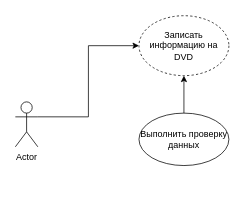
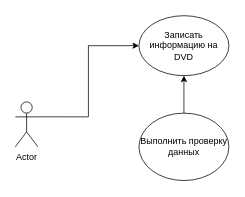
  <mxCell id="0" />
  <mxCell id="1" parent="0" />
  <mxCell id="2" style="edgeStyle=orthogonalEdgeStyle;rounded=0;orthogonalLoop=1;jettySize=auto;html=1;exitX=1;exitY=0.333;exitDx=0;exitDy=0;exitPerimeter=0;entryX=0;entryY=0.5;entryDx=0;entryDy=0;" edge="1" parent="1" source="3" target="4"><mxGeometry relative="1" as="geometry" /></mxCell>
  <mxCell id="3" value="Actor" style="shape=umlActor;verticalLabelPosition=bottom;verticalAlign=top;html=1;outlineConnect=0;" vertex="1" parent="1"><mxGeometry x="20" y="135" width="30" height="60" as="geometry" /></mxCell>
- <mxCell id="4" value="Записать информацию на DVD" style="ellipse;whiteSpace=wrap;html=1;dashed=1;" vertex="1" parent="1"><mxGeometry x="185" y="20" width="120" height="80" as="geometry" /></mxCell>
- <mxCell id="5" value="Выполнить проверку данных" style="ellipse;whiteSpace=wrap;html=1;" vertex="1" parent="1"><mxGeometry x="185" y="150" width="120" height="70" as="geometry" /></mxCell>
+ <mxCell id="4" value="Записать информацию на DVD" style="ellipse;whiteSpace=wrap;html=1;" vertex="1" parent="1"><mxGeometry x="185" y="20" width="120" height="80" as="geometry" /></mxCell>
+ <mxCell id="5" value="Выполнить проверку данных" style="ellipse;whiteSpace=wrap;html=1;" vertex="1" parent="1"><mxGeometry x="185" y="150" width="120" height="90" as="geometry" /></mxCell>
  <mxCell id="6" value="" style="endArrow=classic;html=1;entryX=0.5;entryY=1;entryDx=0;entryDy=0;exitX=0.5;exitY=0;exitDx=0;exitDy=0;" edge="1" parent="1" source="5" target="4"><mxGeometry width="50" height="50" relative="1" as="geometry"><mxPoint x="295" y="190" as="sourcePoint" /><mxPoint x="345" y="140" as="targetPoint" /></mxGeometry></mxCell>
